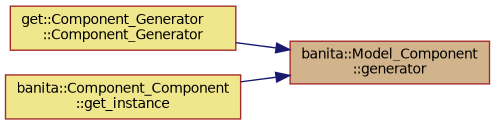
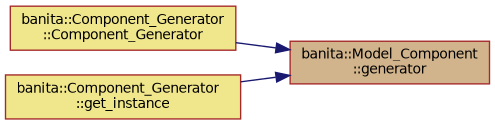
  digraph {
    rankdir=RL
    node [color=brown fillcolor=khaki fontname=Helvetica fontsize=10 shape=record style=filled]
    edge [color=midnightblue dir=back fontname=Helvetica fontsize=10 labelfontname=Helvetica labelfontsize=10 style=solid]
    n1 [fillcolor=tan fontcolor=black height=0.2 label="banita::Model_Component\l::generator" width=0.4]
-   n2 [height=0.2 label="get::Component_Generator\l::Component_Generator" width=0.4]
-   n3 [height=0.2 label="banita::Component_Component\l::get_instance" width=0.4]
+   n2 [height=0.2 label="banita::Component_Generator\l::Component_Generator" width=0.4]
+   n3 [height=0.2 label="banita::Component_Generator\l::get_instance" width=0.4]
    n1 -> n2
    n1 -> n3
  }
